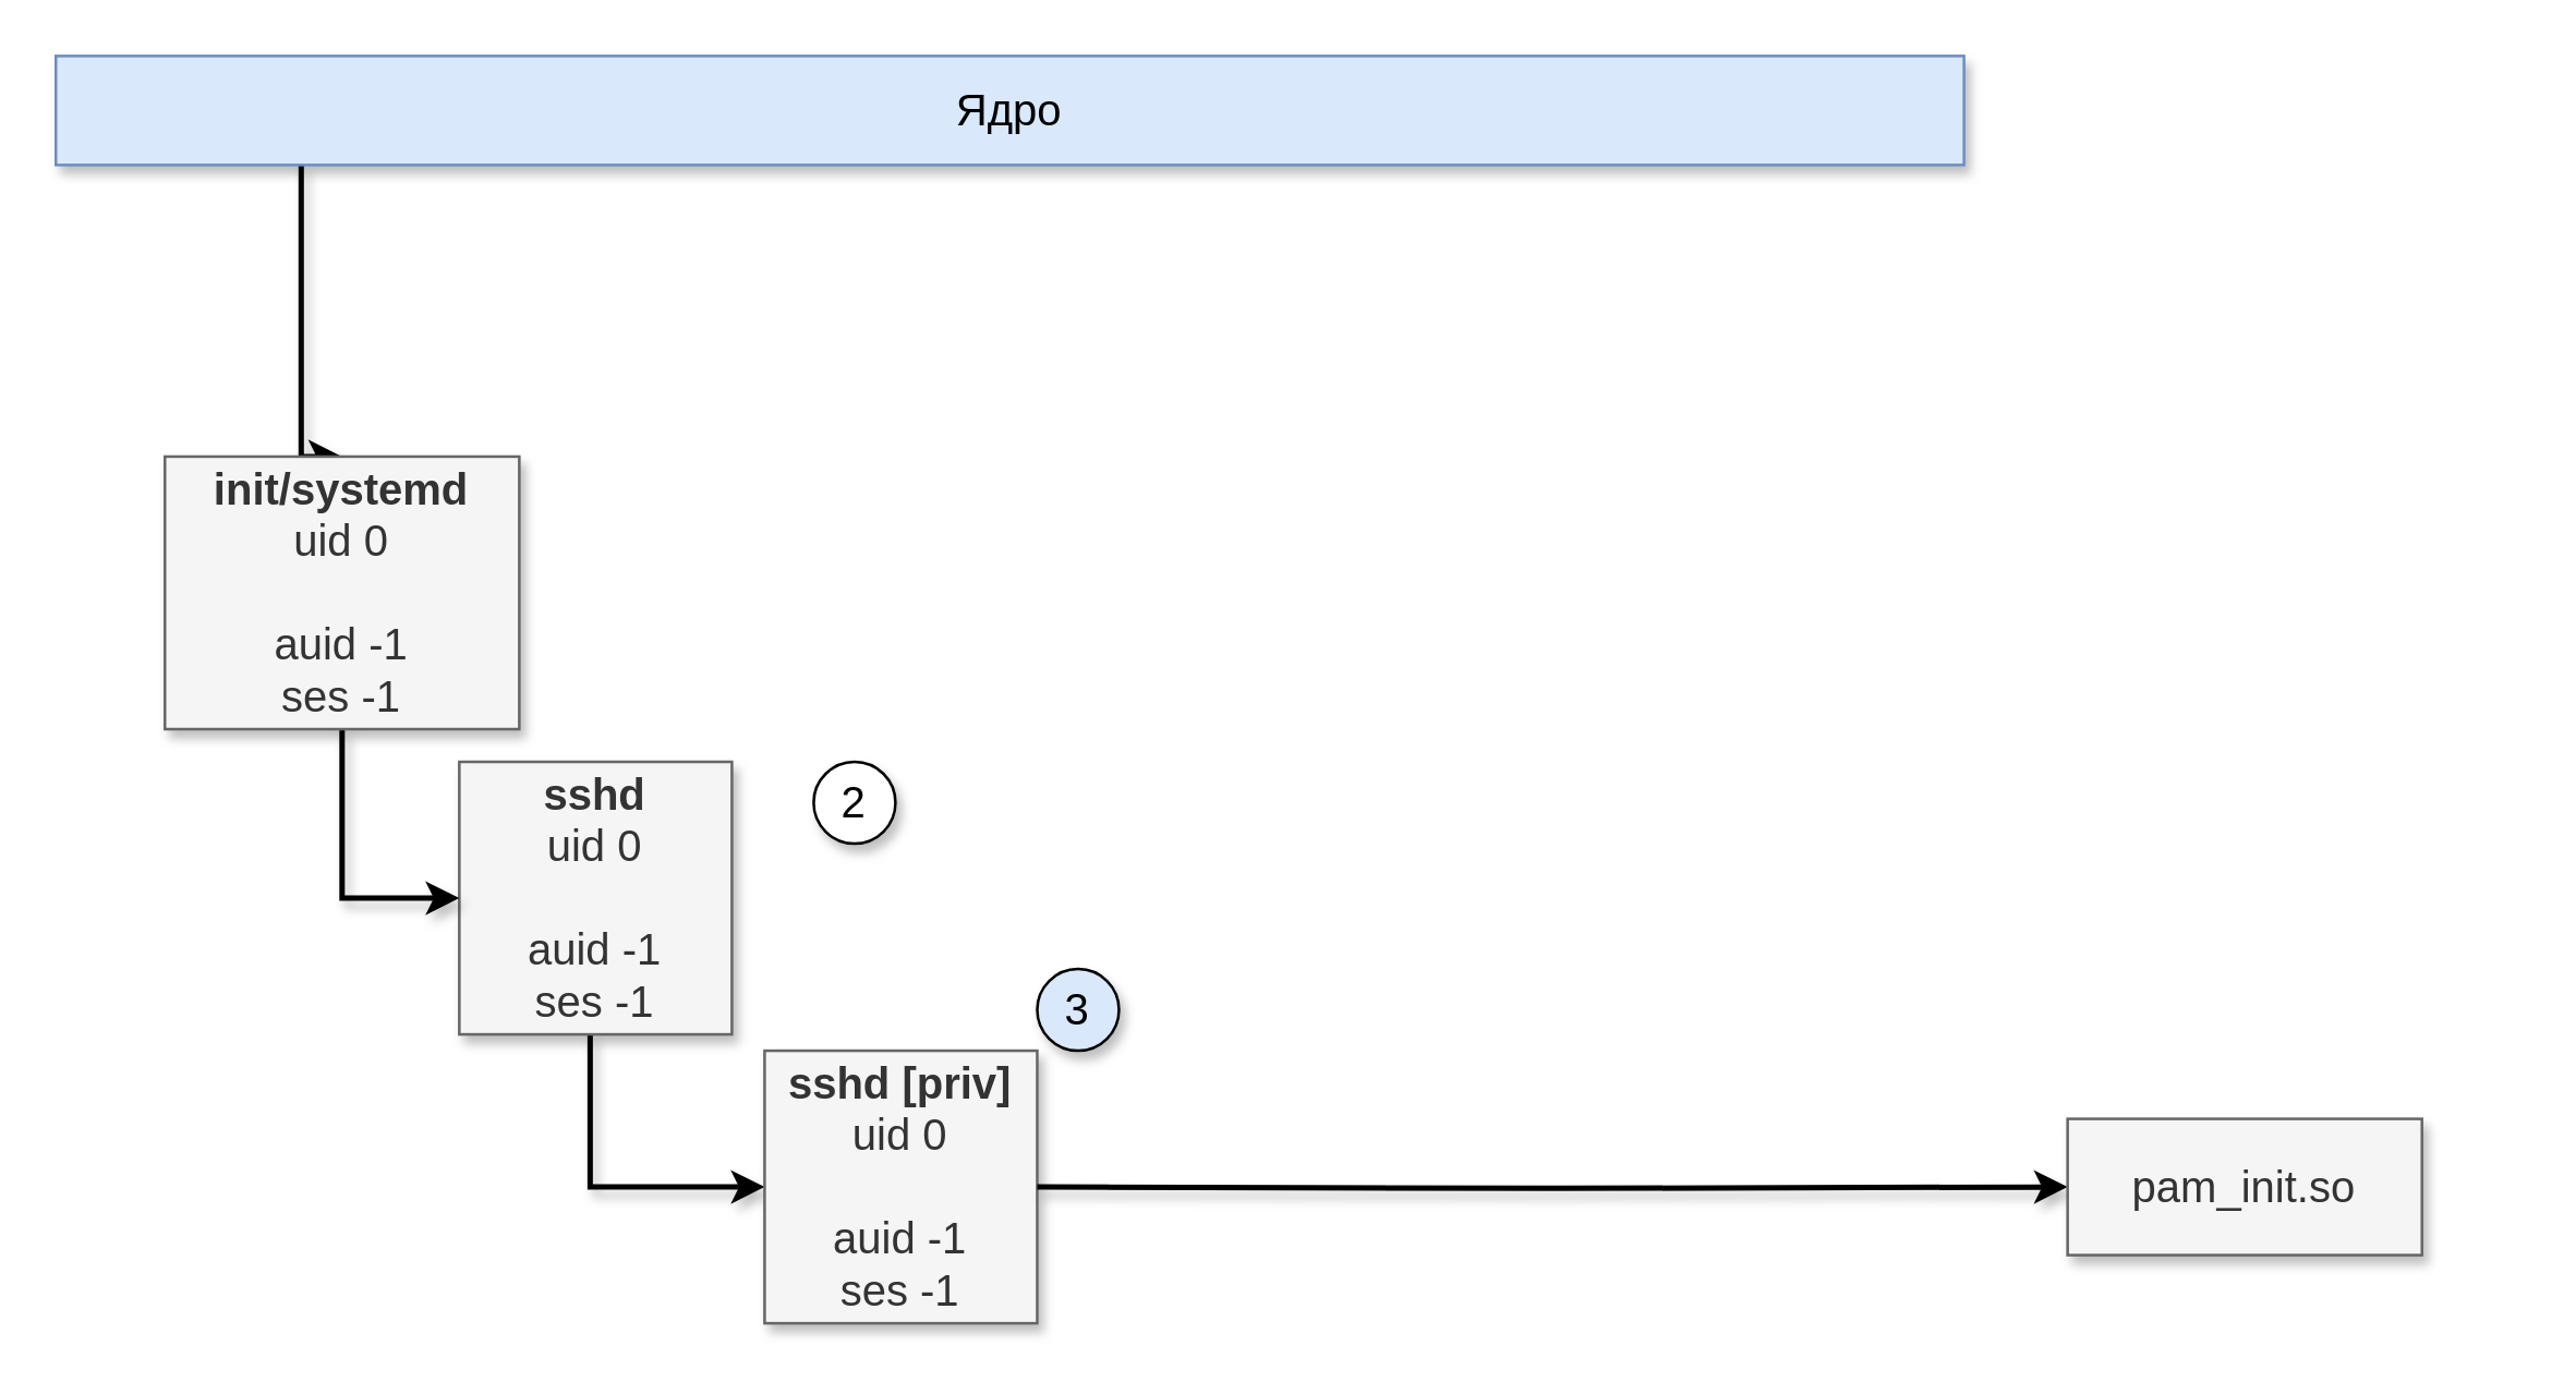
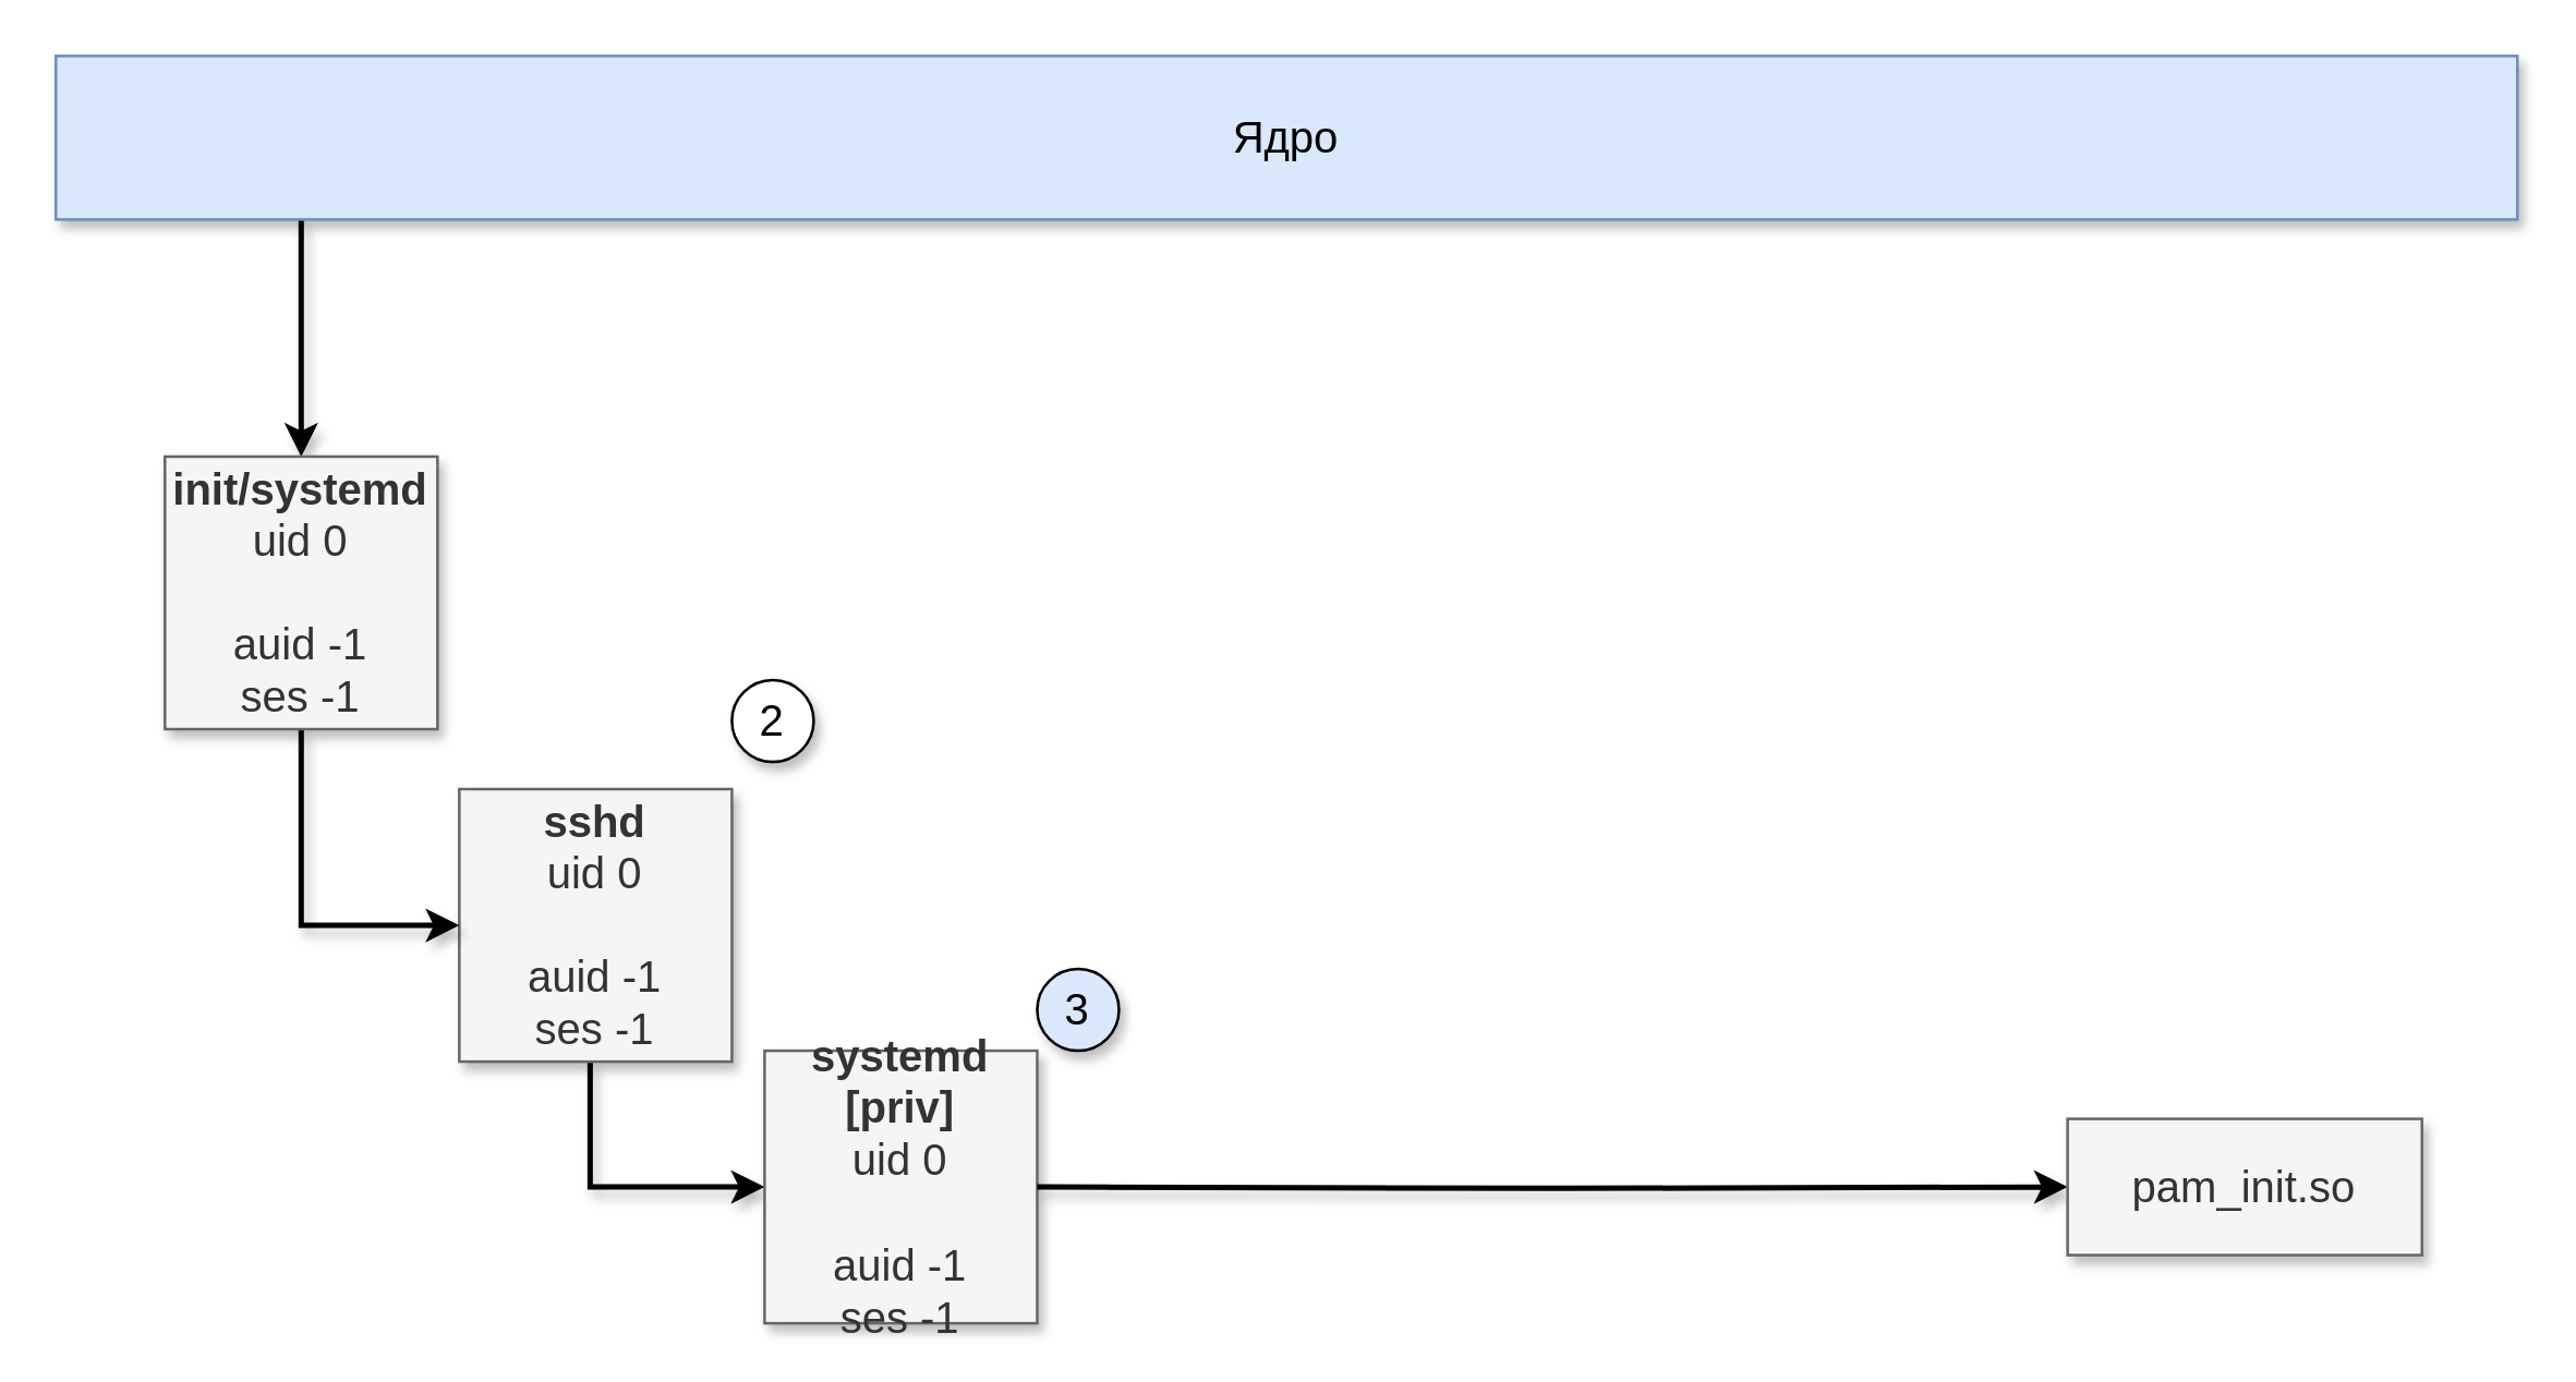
  <mxCell id="0" />
  <mxCell id="1" parent="0" />
  <mxCell id="2" style="edgeStyle=orthogonalEdgeStyle;rounded=0;orthogonalLoop=1;jettySize=auto;html=1;entryX=0;entryY=0.5;entryDx=0;entryDy=0;strokeWidth=2;shadow=1;" parent="1" source="3" target="4" edge="1"><mxGeometry relative="1" as="geometry"><Array as="points"><mxPoint x="216" y="435" /></Array></mxGeometry></mxCell>
- <mxCell id="3" value="&lt;font style=&quot;font-size: 16px&quot;&gt;&lt;b&gt;sshd&lt;/b&gt;&lt;br&gt;uid 0&lt;br&gt;&lt;br&gt;auid -1&lt;br&gt;ses -1&lt;br&gt;&lt;/font&gt;" style="whiteSpace=wrap;html=1;aspect=fixed;shadow=1;fillColor=#f5f5f5;strokeColor=#666666;fontColor=#333333;" parent="1" vertex="1"><mxGeometry x="168" y="279" width="100" height="100" as="geometry" /></mxCell>
- <mxCell id="4" value="&lt;font style=&quot;font-size: 16px&quot;&gt;&lt;b&gt;sshd [priv]&lt;br&gt;&lt;/b&gt;uid 0&lt;br&gt;&lt;br&gt;auid -1&lt;br&gt;ses -1&lt;br&gt;&lt;/font&gt;" style="whiteSpace=wrap;html=1;aspect=fixed;shadow=1;fillColor=#f5f5f5;strokeColor=#666666;fontColor=#333333;" parent="1" vertex="1"><mxGeometry x="280" y="385" width="100" height="100" as="geometry" /></mxCell>
+ <mxCell id="3" value="&lt;font style=&quot;font-size: 16px&quot;&gt;&lt;b&gt;sshd&lt;/b&gt;&lt;br&gt;uid 0&lt;br&gt;&lt;br&gt;auid -1&lt;br&gt;ses -1&lt;br&gt;&lt;/font&gt;" style="whiteSpace=wrap;html=1;aspect=fixed;shadow=1;fillColor=#f5f5f5;strokeColor=#666666;fontColor=#333333;" parent="1" vertex="1"><mxGeometry x="168" y="289" width="100" height="100" as="geometry" /></mxCell>
+ <mxCell id="4" value="&lt;font style=&quot;font-size: 16px&quot;&gt;&lt;b&gt;systemd [priv]&lt;br&gt;&lt;/b&gt;uid 0&lt;br&gt;&lt;br&gt;auid -1&lt;br&gt;ses -1&lt;br&gt;&lt;/font&gt;" style="whiteSpace=wrap;html=1;aspect=fixed;shadow=1;fillColor=#f5f5f5;strokeColor=#666666;fontColor=#333333;" parent="1" vertex="1"><mxGeometry x="280" y="385" width="100" height="100" as="geometry" /></mxCell>
  <mxCell id="5" style="edgeStyle=orthogonalEdgeStyle;rounded=0;orthogonalLoop=1;jettySize=auto;html=1;entryX=0.5;entryY=0;entryDx=0;entryDy=0;strokeWidth=2;shadow=1;" parent="1" source="6" target="8" edge="1"><mxGeometry relative="1" as="geometry"><Array as="points"><mxPoint x="110" y="95" /><mxPoint x="110" y="95" /></Array></mxGeometry></mxCell>
- <mxCell id="6" value="&lt;font style=&quot;font-size: 16px&quot;&gt;Ядро&lt;/font&gt;" style="rounded=0;whiteSpace=wrap;html=1;fillColor=#dae8fc;strokeColor=#6c8ebf;shadow=1;" parent="1" vertex="1"><mxGeometry x="20" y="20" width="700" height="40" as="geometry" /></mxCell>
+ <mxCell id="6" value="&lt;font style=&quot;font-size: 16px&quot;&gt;Ядро&lt;/font&gt;" style="rounded=0;whiteSpace=wrap;html=1;fillColor=#dae8fc;strokeColor=#6c8ebf;shadow=1;" parent="1" vertex="1"><mxGeometry x="20" y="20" width="903" height="60" as="geometry" /></mxCell>
  <mxCell id="7" style="edgeStyle=orthogonalEdgeStyle;rounded=0;orthogonalLoop=1;jettySize=auto;html=1;entryX=0;entryY=0.5;entryDx=0;entryDy=0;strokeWidth=2;exitX=0.5;exitY=1;exitDx=0;exitDy=0;shadow=1;" parent="1" source="8" target="3" edge="1"><mxGeometry relative="1" as="geometry" /></mxCell>
- <mxCell id="8" value="&lt;font style=&quot;font-size: 16px&quot;&gt;&lt;b&gt;init/systemd&lt;br&gt;&lt;/b&gt;uid 0&lt;br&gt;&lt;br&gt;auid -1&lt;br&gt;ses -1&lt;br&gt;&lt;/font&gt;" style="whiteSpace=wrap;html=1;aspect=fixed;shadow=1;fillColor=#f5f5f5;strokeColor=#666666;fontColor=#333333;" parent="1" vertex="1"><mxGeometry x="60" y="167" width="130" height="100" as="geometry" /></mxCell>
- <mxCell id="9" value="&lt;font style=&quot;font-size: 16px&quot;&gt;2&lt;/font&gt;" style="ellipse;whiteSpace=wrap;html=1;aspect=fixed;shadow=1;" parent="1" vertex="1"><mxGeometry x="298" y="279" width="30" height="30" as="geometry" /></mxCell>
+ <mxCell id="8" value="&lt;font style=&quot;font-size: 16px&quot;&gt;&lt;b&gt;init/systemd&lt;br&gt;&lt;/b&gt;uid 0&lt;br&gt;&lt;br&gt;auid -1&lt;br&gt;ses -1&lt;br&gt;&lt;/font&gt;" style="whiteSpace=wrap;html=1;aspect=fixed;shadow=1;fillColor=#f5f5f5;strokeColor=#666666;fontColor=#333333;" parent="1" vertex="1"><mxGeometry x="60" y="167" width="100" height="100" as="geometry" /></mxCell>
+ <mxCell id="9" value="&lt;font style=&quot;font-size: 16px&quot;&gt;2&lt;/font&gt;" style="ellipse;whiteSpace=wrap;html=1;aspect=fixed;shadow=1;" parent="1" vertex="1"><mxGeometry x="268" y="249" width="30" height="30" as="geometry" /></mxCell>
  <mxCell id="10" value="&lt;font style=&quot;font-size: 16px&quot;&gt;3&lt;/font&gt;" style="ellipse;whiteSpace=wrap;html=1;aspect=fixed;shadow=1;fillColor=#dae8fc;" parent="1" vertex="1"><mxGeometry x="380" y="355" width="30" height="30" as="geometry" /></mxCell>
  <mxCell id="11" style="edgeStyle=orthogonalEdgeStyle;rounded=0;orthogonalLoop=1;jettySize=auto;html=1;entryX=0;entryY=0.5;entryDx=0;entryDy=0;strokeWidth=2;shadow=1;" edge="1" parent="1" target="12"><mxGeometry relative="1" as="geometry"><mxPoint x="380" y="435" as="sourcePoint" /></mxGeometry></mxCell>
  <mxCell id="12" value="&lt;font style=&quot;font-size: 16px&quot;&gt;pam_init.so&lt;/font&gt;" style="rounded=0;whiteSpace=wrap;html=1;shadow=1;fillColor=#f5f5f5;strokeColor=#666666;fontColor=#333333;" vertex="1" parent="1"><mxGeometry x="758" y="410" width="130" height="50" as="geometry" /></mxCell>
